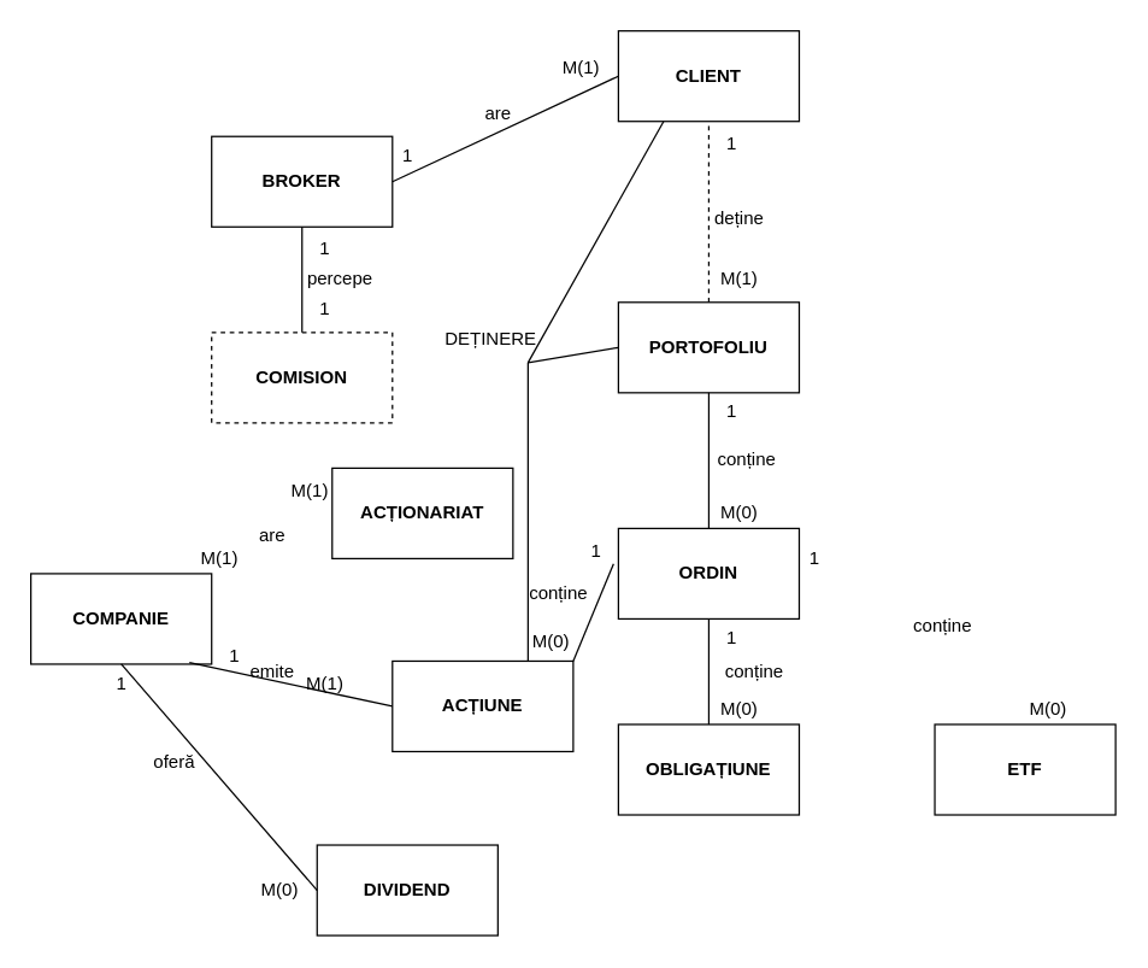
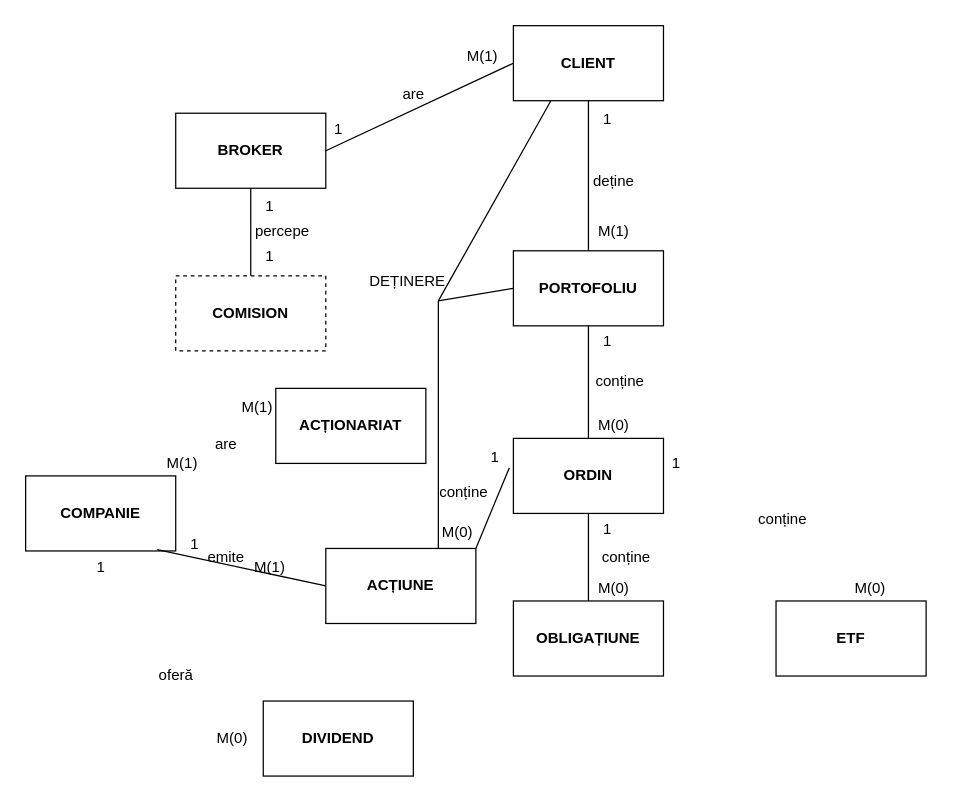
  <mxCell id="0" />
  <mxCell id="1" parent="0" />
  <mxCell id="2" value="&lt;b&gt;BROKER&lt;/b&gt;" style="rounded=0;whiteSpace=wrap;html=1;" parent="1" vertex="1"><mxGeometry x="140" y="90" width="120" height="60" as="geometry" /></mxCell>
  <mxCell id="3" value="&lt;b&gt;COMPANIE&lt;/b&gt;" style="rounded=0;whiteSpace=wrap;html=1;" parent="1" vertex="1"><mxGeometry x="20" y="380" width="120" height="60" as="geometry" /></mxCell>
  <mxCell id="4" value="&lt;b&gt;ACȚIONARIAT&lt;/b&gt;" style="rounded=0;whiteSpace=wrap;html=1;" parent="1" vertex="1"><mxGeometry x="220" y="310" width="120" height="60" as="geometry" /></mxCell>
  <mxCell id="5" value="&lt;b&gt;OBLIGAȚIUNE&lt;/b&gt;" style="rounded=0;whiteSpace=wrap;html=1;" parent="1" vertex="1"><mxGeometry x="410" y="480" width="120" height="60" as="geometry" /></mxCell>
  <mxCell id="6" value="&lt;b&gt;PORTOFOLIU&lt;/b&gt;" style="rounded=0;whiteSpace=wrap;html=1;" parent="1" vertex="1"><mxGeometry x="410" y="200" width="120" height="60" as="geometry" /></mxCell>
  <mxCell id="7" value="&lt;b&gt;CLIENT&lt;/b&gt;" style="rounded=0;whiteSpace=wrap;html=1;" parent="1" vertex="1"><mxGeometry x="410" y="20" width="120" height="60" as="geometry" /></mxCell>
  <mxCell id="8" value="&lt;b&gt;ORDIN&lt;/b&gt;" style="rounded=0;whiteSpace=wrap;html=1;" parent="1" vertex="1"><mxGeometry x="410" y="350" width="120" height="60" as="geometry" /></mxCell>
  <mxCell id="9" value="&lt;b&gt;ACȚIUNE&lt;/b&gt;" style="rounded=0;whiteSpace=wrap;html=1;" parent="1" vertex="1"><mxGeometry x="260" y="438" width="120" height="60" as="geometry" /></mxCell>
  <mxCell id="10" value="&lt;b&gt;ETF&lt;/b&gt;" style="rounded=0;whiteSpace=wrap;html=1;" parent="1" vertex="1"><mxGeometry x="620" y="480" width="120" height="60" as="geometry" /></mxCell>
  <mxCell id="11" value="&lt;b&gt;DIVIDEND&lt;/b&gt;" style="rounded=0;whiteSpace=wrap;html=1;" parent="1" vertex="1"><mxGeometry x="210" y="560" width="120" height="60" as="geometry" /></mxCell>
  <mxCell id="12" value="&lt;b&gt;COMISION&lt;/b&gt;" style="rounded=0;whiteSpace=wrap;html=1;dashed=1;" parent="1" vertex="1"><mxGeometry x="140" y="220" width="120" height="60" as="geometry" /></mxCell>
  <mxCell id="13" value="" style="endArrow=none;html=1;rounded=0;entryX=0;entryY=0.5;entryDx=0;entryDy=0;exitX=1;exitY=0.5;exitDx=0;exitDy=0;" parent="1" source="2" target="7" edge="1"><mxGeometry width="50" height="50" relative="1" as="geometry"><mxPoint x="280" y="115" as="sourcePoint" /><mxPoint x="370" y="125" as="targetPoint" /></mxGeometry></mxCell>
  <mxCell id="14" value="1" style="text;html=1;align=center;verticalAlign=middle;resizable=0;points=[];autosize=1;strokeColor=none;fillColor=none;" parent="1" vertex="1"><mxGeometry x="255" y="88" width="30" height="30" as="geometry" /></mxCell>
  <mxCell id="15" value="M(1)" style="text;html=1;align=center;verticalAlign=middle;resizable=0;points=[];autosize=1;strokeColor=none;fillColor=none;" parent="1" vertex="1"><mxGeometry x="360" y="30" width="50" height="30" as="geometry" /></mxCell>
  <mxCell id="16" value="are" style="text;html=1;align=center;verticalAlign=middle;resizable=0;points=[];autosize=1;strokeColor=none;fillColor=none;" parent="1" vertex="1"><mxGeometry x="310" y="60" width="40" height="30" as="geometry" /></mxCell>
- <mxCell id="17" value="" style="endArrow=none;html=1;rounded=0;entryX=0.5;entryY=1;entryDx=0;entryDy=0;exitX=0.5;exitY=0;exitDx=0;exitDy=0;dashed=1;" parent="1" source="6" target="7" edge="1"><mxGeometry width="50" height="50" relative="1" as="geometry"><mxPoint x="469.5" y="220" as="sourcePoint" /><mxPoint x="480" y="160" as="targetPoint" /></mxGeometry></mxCell>
+ <mxCell id="17" value="" style="endArrow=none;html=1;rounded=0;entryX=0.5;entryY=1;entryDx=0;entryDy=0;exitX=0.5;exitY=0;exitDx=0;exitDy=0;" parent="1" source="6" target="7" edge="1"><mxGeometry width="50" height="50" relative="1" as="geometry"><mxPoint x="469.5" y="220" as="sourcePoint" /><mxPoint x="480" y="160" as="targetPoint" /></mxGeometry></mxCell>
  <mxCell id="18" value="1" style="text;html=1;align=center;verticalAlign=middle;resizable=0;points=[];autosize=1;strokeColor=none;fillColor=none;" parent="1" vertex="1"><mxGeometry x="470" y="80" width="30" height="30" as="geometry" /></mxCell>
  <mxCell id="19" value="M(1)" style="text;html=1;align=center;verticalAlign=middle;resizable=0;points=[];autosize=1;strokeColor=none;fillColor=none;" parent="1" vertex="1"><mxGeometry x="465" y="170" width="50" height="30" as="geometry" /></mxCell>
  <mxCell id="20" value="deține" style="text;html=1;align=center;verticalAlign=middle;resizable=0;points=[];autosize=1;strokeColor=none;fillColor=none;" parent="1" vertex="1"><mxGeometry x="460" y="130" width="60" height="30" as="geometry" /></mxCell>
  <mxCell id="21" value="conține" style="text;html=1;align=center;verticalAlign=middle;resizable=0;points=[];autosize=1;strokeColor=none;fillColor=none;" parent="1" vertex="1"><mxGeometry x="465" y="290" width="60" height="30" as="geometry" /></mxCell>
  <mxCell id="22" value="" style="endArrow=none;html=1;rounded=0;entryX=0.5;entryY=1;entryDx=0;entryDy=0;exitX=0.5;exitY=0;exitDx=0;exitDy=0;" parent="1" source="8" target="6" edge="1"><mxGeometry width="50" height="50" relative="1" as="geometry"><mxPoint x="470" y="335" as="sourcePoint" /><mxPoint x="461" y="275" as="targetPoint" /><Array as="points" /></mxGeometry></mxCell>
  <mxCell id="23" value="M(0)" style="text;html=1;align=center;verticalAlign=middle;resizable=0;points=[];autosize=1;strokeColor=none;fillColor=none;" parent="1" vertex="1"><mxGeometry x="465" y="325" width="50" height="30" as="geometry" /></mxCell>
  <mxCell id="24" value="1" style="text;html=1;align=center;verticalAlign=middle;resizable=0;points=[];autosize=1;strokeColor=none;fillColor=none;" parent="1" vertex="1"><mxGeometry x="470" y="258" width="30" height="30" as="geometry" /></mxCell>
  <mxCell id="25" value="" style="endArrow=none;html=1;rounded=0;entryX=0.5;entryY=1;entryDx=0;entryDy=0;exitX=0.5;exitY=0;exitDx=0;exitDy=0;" parent="1" source="12" target="2" edge="1"><mxGeometry width="50" height="50" relative="1" as="geometry"><mxPoint x="190" y="220" as="sourcePoint" /><mxPoint x="240" y="170" as="targetPoint" /></mxGeometry></mxCell>
  <mxCell id="26" value="percepe" style="text;html=1;align=center;verticalAlign=middle;resizable=0;points=[];autosize=1;strokeColor=none;fillColor=none;" parent="1" vertex="1"><mxGeometry x="190" y="170" width="70" height="30" as="geometry" /></mxCell>
  <mxCell id="27" value="1" style="text;html=1;align=center;verticalAlign=middle;resizable=0;points=[];autosize=1;strokeColor=none;fillColor=none;" parent="1" vertex="1"><mxGeometry x="200" y="150" width="30" height="30" as="geometry" /></mxCell>
  <mxCell id="28" value="1" style="text;html=1;align=center;verticalAlign=middle;resizable=0;points=[];autosize=1;strokeColor=none;fillColor=none;" parent="1" vertex="1"><mxGeometry x="200" y="190" width="30" height="30" as="geometry" /></mxCell>
- <mxCell id="29" value="" style="endArrow=none;html=1;rounded=0;exitX=0;exitY=0.5;exitDx=0;exitDy=0;entryX=0.5;entryY=1;entryDx=0;entryDy=0;" parent="1" source="11" target="3" edge="1"><mxGeometry width="50" height="50" relative="1" as="geometry"><mxPoint x="50" y="490" as="sourcePoint" /><mxPoint x="100" y="440" as="targetPoint" /></mxGeometry></mxCell>
- <mxCell id="30" value="oferă" style="text;html=1;align=center;verticalAlign=middle;resizable=0;points=[];autosize=1;strokeColor=none;fillColor=none;" parent="1" vertex="1"><mxGeometry x="90" y="490" width="50" height="30" as="geometry" /></mxCell>
+ <mxCell id="30" value="oferă" style="text;html=1;align=center;verticalAlign=middle;resizable=0;points=[];autosize=1;strokeColor=none;fillColor=none;" parent="1" vertex="1"><mxGeometry x="115" y="525" width="50" height="30" as="geometry" /></mxCell>
  <mxCell id="31" value="1" style="text;html=1;align=center;verticalAlign=middle;resizable=0;points=[];autosize=1;strokeColor=none;fillColor=none;" parent="1" vertex="1"><mxGeometry x="65" y="438" width="30" height="30" as="geometry" /></mxCell>
  <mxCell id="32" value="M(0)" style="text;html=1;align=center;verticalAlign=middle;resizable=0;points=[];autosize=1;strokeColor=none;fillColor=none;" parent="1" vertex="1"><mxGeometry x="160" y="575" width="50" height="30" as="geometry" /></mxCell>
  <mxCell id="33" value="are" style="text;html=1;align=center;verticalAlign=middle;resizable=0;points=[];autosize=1;strokeColor=none;fillColor=none;" parent="1" vertex="1"><mxGeometry x="160" y="340" width="40" height="30" as="geometry" /></mxCell>
  <mxCell id="34" value="M(1)" style="text;html=1;align=center;verticalAlign=middle;resizable=0;points=[];autosize=1;strokeColor=none;fillColor=none;" parent="1" vertex="1"><mxGeometry x="120" y="355" width="50" height="30" as="geometry" /></mxCell>
  <mxCell id="35" value="M(1)" style="text;html=1;align=center;verticalAlign=middle;resizable=0;points=[];autosize=1;strokeColor=none;fillColor=none;" parent="1" vertex="1"><mxGeometry x="180" y="310" width="50" height="30" as="geometry" /></mxCell>
  <mxCell id="36" value="&amp;nbsp;" style="text;html=1;align=center;verticalAlign=middle;resizable=0;points=[];autosize=1;strokeColor=none;fillColor=none;" parent="1" vertex="1"><mxGeometry x="655" y="298" width="30" height="30" as="geometry" /></mxCell>
  <mxCell id="37" value="" style="endArrow=none;html=1;rounded=0;entryX=0.5;entryY=1;entryDx=0;entryDy=0;exitX=0.5;exitY=0;exitDx=0;exitDy=0;" parent="1" source="5" target="8" edge="1"><mxGeometry width="50" height="50" relative="1" as="geometry"><mxPoint x="420" y="468" as="sourcePoint" /><mxPoint x="470" y="418" as="targetPoint" /></mxGeometry></mxCell>
  <mxCell id="38" value="conține" style="text;html=1;align=center;verticalAlign=middle;resizable=0;points=[];autosize=1;strokeColor=none;fillColor=none;" parent="1" vertex="1"><mxGeometry x="470" y="430" width="60" height="30" as="geometry" /></mxCell>
  <mxCell id="39" value="emite" style="text;html=1;align=center;verticalAlign=middle;resizable=0;points=[];autosize=1;strokeColor=none;fillColor=none;" parent="1" vertex="1"><mxGeometry x="155" y="430" width="50" height="30" as="geometry" /></mxCell>
  <mxCell id="40" value="" style="endArrow=none;html=1;rounded=0;entryX=0;entryY=0.5;entryDx=0;entryDy=0;exitX=0.877;exitY=0.983;exitDx=0;exitDy=0;exitPerimeter=0;" parent="1" source="3" target="9" edge="1"><mxGeometry width="50" height="50" relative="1" as="geometry"><mxPoint x="155" y="450" as="sourcePoint" /><mxPoint x="180" y="438" as="targetPoint" /></mxGeometry></mxCell>
  <mxCell id="41" value="M(1)" style="text;html=1;align=center;verticalAlign=middle;resizable=0;points=[];autosize=1;strokeColor=none;fillColor=none;" parent="1" vertex="1"><mxGeometry x="190" y="438" width="50" height="30" as="geometry" /></mxCell>
  <mxCell id="42" value="1" style="text;html=1;align=center;verticalAlign=middle;resizable=0;points=[];autosize=1;strokeColor=none;fillColor=none;" parent="1" vertex="1"><mxGeometry x="140" y="420" width="30" height="30" as="geometry" /></mxCell>
  <mxCell id="43" value="conține" style="text;html=1;align=center;verticalAlign=middle;resizable=0;points=[];autosize=1;strokeColor=none;fillColor=none;" parent="1" vertex="1"><mxGeometry x="595" y="400" width="60" height="30" as="geometry" /></mxCell>
  <mxCell id="44" value="conține" style="text;html=1;align=center;verticalAlign=middle;resizable=0;points=[];autosize=1;strokeColor=none;fillColor=none;" parent="1" vertex="1"><mxGeometry x="340" y="378" width="60" height="30" as="geometry" /></mxCell>
  <mxCell id="45" value="" style="endArrow=none;html=1;rounded=0;entryX=-0.027;entryY=0.39;entryDx=0;entryDy=0;entryPerimeter=0;exitX=1;exitY=0;exitDx=0;exitDy=0;" parent="1" source="9" target="8" edge="1"><mxGeometry width="50" height="50" relative="1" as="geometry"><mxPoint x="400" y="400" as="sourcePoint" /><mxPoint x="450" y="350" as="targetPoint" /></mxGeometry></mxCell>
  <mxCell id="46" value="1" style="text;html=1;align=center;verticalAlign=middle;resizable=0;points=[];autosize=1;strokeColor=none;fillColor=none;" parent="1" vertex="1"><mxGeometry x="380" y="350" width="30" height="30" as="geometry" /></mxCell>
  <mxCell id="47" value="1" style="text;html=1;align=center;verticalAlign=middle;resizable=0;points=[];autosize=1;strokeColor=none;fillColor=none;" parent="1" vertex="1"><mxGeometry x="470" y="408" width="30" height="30" as="geometry" /></mxCell>
  <mxCell id="48" value="M(0)" style="text;html=1;align=center;verticalAlign=middle;resizable=0;points=[];autosize=1;strokeColor=none;fillColor=none;" parent="1" vertex="1"><mxGeometry x="465" y="455" width="50" height="30" as="geometry" /></mxCell>
  <mxCell id="49" value="1" style="text;html=1;align=center;verticalAlign=middle;resizable=0;points=[];autosize=1;strokeColor=none;fillColor=none;" parent="1" vertex="1"><mxGeometry x="525" y="355" width="30" height="30" as="geometry" /></mxCell>
  <mxCell id="50" value="M(0)" style="text;html=1;align=center;verticalAlign=middle;resizable=0;points=[];autosize=1;strokeColor=none;fillColor=none;" parent="1" vertex="1"><mxGeometry x="670" y="455" width="50" height="30" as="geometry" /></mxCell>
  <mxCell id="51" value="M(0)" style="text;html=1;align=center;verticalAlign=middle;resizable=0;points=[];autosize=1;strokeColor=none;fillColor=none;" parent="1" vertex="1"><mxGeometry x="340" y="410" width="50" height="30" as="geometry" /></mxCell>
  <mxCell id="52" value="" style="endArrow=none;html=1;rounded=0;exitX=0.75;exitY=0;exitDx=0;exitDy=0;" edge="1" parent="1" source="9"><mxGeometry width="50" height="50" relative="1" as="geometry"><mxPoint x="320" y="200" as="sourcePoint" /><mxPoint x="350" y="240" as="targetPoint" /></mxGeometry></mxCell>
  <mxCell id="53" value="" style="endArrow=none;html=1;rounded=0;entryX=0.25;entryY=1;entryDx=0;entryDy=0;" edge="1" parent="1" target="7"><mxGeometry width="50" height="50" relative="1" as="geometry"><mxPoint x="350" y="240" as="sourcePoint" /><mxPoint x="410" y="120" as="targetPoint" /></mxGeometry></mxCell>
  <mxCell id="54" value="" style="endArrow=none;html=1;rounded=0;entryX=0;entryY=0.5;entryDx=0;entryDy=0;" edge="1" parent="1" target="6"><mxGeometry width="50" height="50" relative="1" as="geometry"><mxPoint x="350" y="240" as="sourcePoint" /><mxPoint x="400" y="220" as="targetPoint" /></mxGeometry></mxCell>
  <mxCell id="55" value="DEȚINERE" style="text;html=1;align=center;verticalAlign=middle;resizable=0;points=[];autosize=1;strokeColor=none;fillColor=none;" vertex="1" parent="1"><mxGeometry x="285" y="210" width="80" height="30" as="geometry" /></mxCell>
